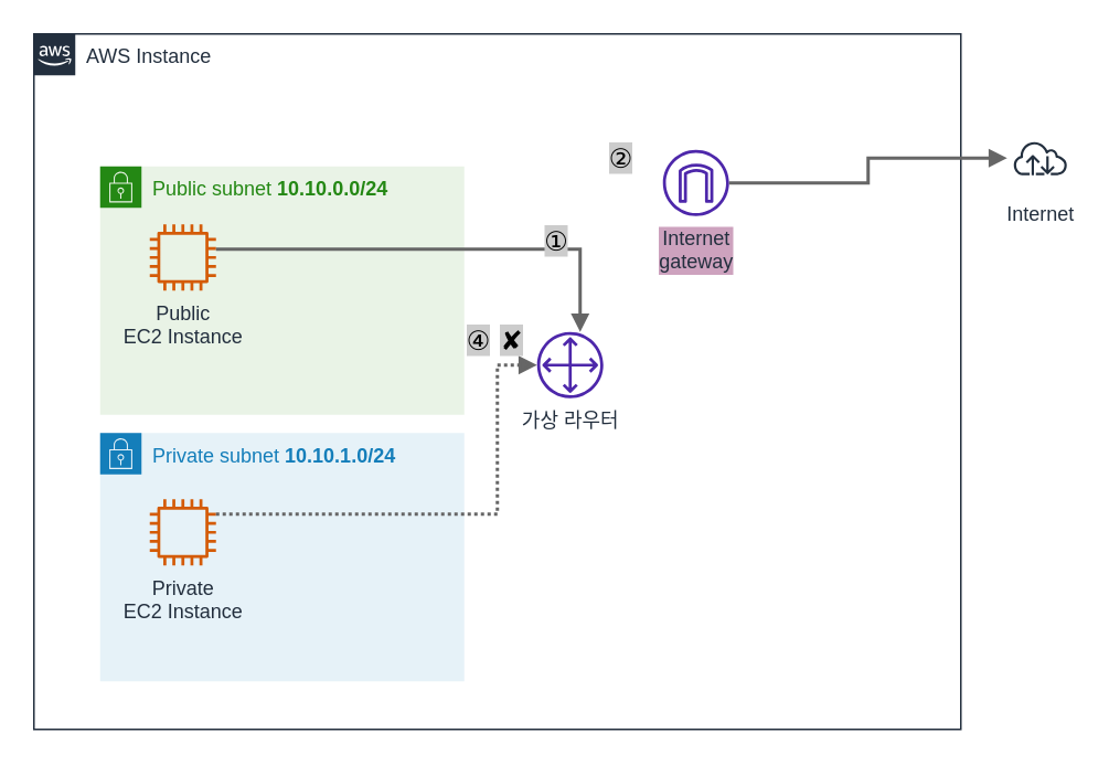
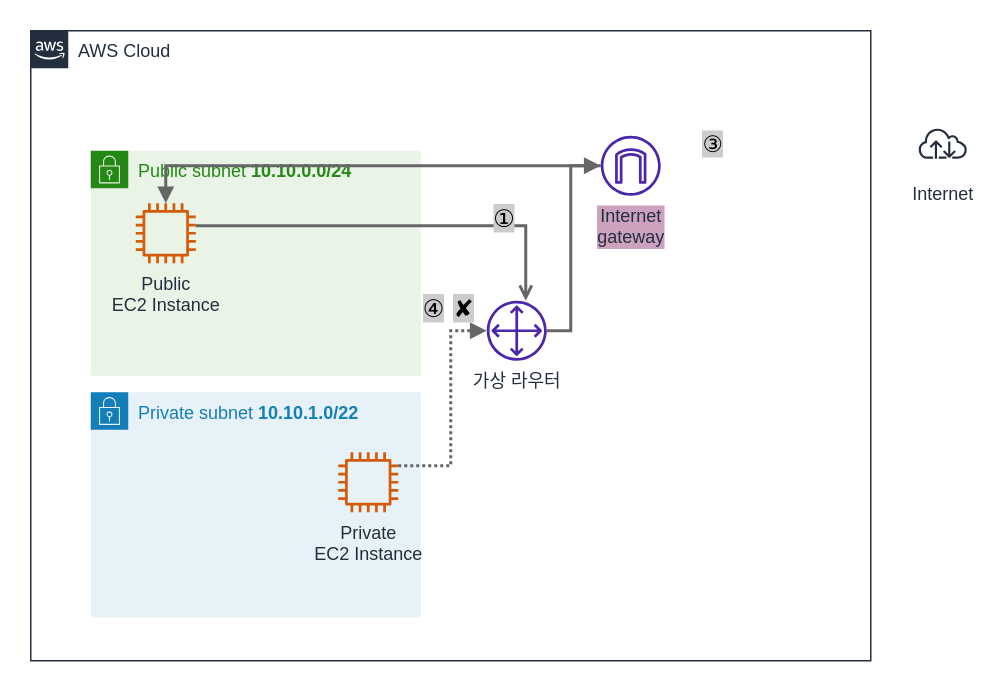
  <mxCell id="0" />
  <mxCell id="1" parent="0" />
- <mxCell id="2" value="AWS Instance" style="points=[[0,0],[0.25,0],[0.5,0],[0.75,0],[1,0],[1,0.25],[1,0.5],[1,0.75],[1,1],[0.75,1],[0.5,1],[0.25,1],[0,1],[0,0.75],[0,0.5],[0,0.25]];outlineConnect=0;gradientColor=none;html=1;whiteSpace=wrap;fontSize=12;fontStyle=0;container=1;pointerEvents=0;collapsible=0;recursiveResize=0;shape=mxgraph.aws4.group;grIcon=mxgraph.aws4.group_aws_cloud_alt;strokeColor=#232F3E;fillColor=none;verticalAlign=top;align=left;spacingLeft=30;fontColor=#232F3E;dashed=0;" parent="1" vertex="1"><mxGeometry x="20" y="20" width="560" height="420" as="geometry" /></mxCell>
+ <mxCell id="2" value="AWS Cloud" style="points=[[0,0],[0.25,0],[0.5,0],[0.75,0],[1,0],[1,0.25],[1,0.5],[1,0.75],[1,1],[0.75,1],[0.5,1],[0.25,1],[0,1],[0,0.75],[0,0.5],[0,0.25]];outlineConnect=0;gradientColor=none;html=1;whiteSpace=wrap;fontSize=12;fontStyle=0;container=1;pointerEvents=0;collapsible=0;recursiveResize=0;shape=mxgraph.aws4.group;grIcon=mxgraph.aws4.group_aws_cloud_alt;strokeColor=#232F3E;fillColor=none;verticalAlign=top;align=left;spacingLeft=30;fontColor=#232F3E;dashed=0;" parent="1" vertex="1"><mxGeometry x="20" y="20" width="560" height="420" as="geometry" /></mxCell>
  <mxCell id="3" value="Public subnet &lt;b&gt;10.10.0.0/24&lt;/b&gt;" style="points=[[0,0],[0.25,0],[0.5,0],[0.75,0],[1,0],[1,0.25],[1,0.5],[1,0.75],[1,1],[0.75,1],[0.5,1],[0.25,1],[0,1],[0,0.75],[0,0.5],[0,0.25]];outlineConnect=0;gradientColor=none;html=1;whiteSpace=wrap;fontSize=12;fontStyle=0;container=1;pointerEvents=0;collapsible=0;recursiveResize=0;shape=mxgraph.aws4.group;grIcon=mxgraph.aws4.group_security_group;grStroke=0;strokeColor=#248814;fillColor=#E9F3E6;verticalAlign=top;align=left;spacingLeft=30;fontColor=#248814;dashed=0;" parent="2" vertex="1"><mxGeometry x="40" y="80" width="220" height="150" as="geometry" /></mxCell>
  <mxCell id="4" value="Public&lt;br&gt;EC2 Instance" style="sketch=0;outlineConnect=0;fontColor=#232F3E;gradientColor=none;fillColor=#D45B07;strokeColor=none;dashed=0;verticalLabelPosition=bottom;verticalAlign=top;align=center;html=1;fontSize=12;fontStyle=0;aspect=fixed;pointerEvents=1;shape=mxgraph.aws4.instance2;" parent="3" vertex="1"><mxGeometry x="30" y="35" width="40" height="40" as="geometry" /></mxCell>
- <mxCell id="5" value="Private subnet &lt;b&gt;10.10.1.0/24&lt;/b&gt;" style="points=[[0,0],[0.25,0],[0.5,0],[0.75,0],[1,0],[1,0.25],[1,0.5],[1,0.75],[1,1],[0.75,1],[0.5,1],[0.25,1],[0,1],[0,0.75],[0,0.5],[0,0.25]];outlineConnect=0;gradientColor=none;html=1;whiteSpace=wrap;fontSize=12;fontStyle=0;container=1;pointerEvents=0;collapsible=0;recursiveResize=0;shape=mxgraph.aws4.group;grIcon=mxgraph.aws4.group_security_group;grStroke=0;strokeColor=#147EBA;fillColor=#E6F2F8;verticalAlign=top;align=left;spacingLeft=30;fontColor=#147EBA;dashed=0;" parent="2" vertex="1"><mxGeometry x="40" y="241" width="220" height="150" as="geometry" /></mxCell>
- <mxCell id="6" value="Private&lt;br&gt;EC2 Instance" style="sketch=0;outlineConnect=0;fontColor=#232F3E;gradientColor=none;fillColor=#D45B07;strokeColor=none;dashed=0;verticalLabelPosition=bottom;verticalAlign=top;align=center;html=1;fontSize=12;fontStyle=0;aspect=fixed;pointerEvents=1;shape=mxgraph.aws4.instance2;" parent="5" vertex="1"><mxGeometry x="30" y="40" width="40" height="40" as="geometry" /></mxCell>
+ <mxCell id="5" value="Private subnet &lt;b&gt;10.10.1.0/22&lt;/b&gt;" style="points=[[0,0],[0.25,0],[0.5,0],[0.75,0],[1,0],[1,0.25],[1,0.5],[1,0.75],[1,1],[0.75,1],[0.5,1],[0.25,1],[0,1],[0,0.75],[0,0.5],[0,0.25]];outlineConnect=0;gradientColor=none;html=1;whiteSpace=wrap;fontSize=12;fontStyle=0;container=1;pointerEvents=0;collapsible=0;recursiveResize=0;shape=mxgraph.aws4.group;grIcon=mxgraph.aws4.group_security_group;grStroke=0;strokeColor=#147EBA;fillColor=#E6F2F8;verticalAlign=top;align=left;spacingLeft=30;fontColor=#147EBA;dashed=0;" parent="2" vertex="1"><mxGeometry x="40" y="241" width="220" height="150" as="geometry" /></mxCell>
+ <mxCell id="6" value="Private&lt;br&gt;EC2 Instance" style="sketch=0;outlineConnect=0;fontColor=#232F3E;gradientColor=none;fillColor=#D45B07;strokeColor=none;dashed=0;verticalLabelPosition=bottom;verticalAlign=top;align=center;html=1;fontSize=12;fontStyle=0;aspect=fixed;pointerEvents=1;shape=mxgraph.aws4.instance2;" parent="5" vertex="1"><mxGeometry x="165" y="40" width="40" height="40" as="geometry" /></mxCell>
+ <mxCell id="7" style="edgeStyle=orthogonalEdgeStyle;rounded=0;orthogonalLoop=1;jettySize=auto;html=1;strokeWidth=2;endArrow=block;endFill=1;fillColor=#f5f5f5;strokeColor=#666666;" parent="2" source="9" target="8" edge="1"><mxGeometry relative="1" as="geometry"><Array as="points"><mxPoint x="360" y="200" /><mxPoint x="360" y="90" /></Array></mxGeometry></mxCell>
  <mxCell id="8" value="Internet&lt;br&gt;gateway" style="sketch=0;outlineConnect=0;fontColor=#232F3E;gradientColor=none;fillColor=#4D27AA;strokeColor=none;dashed=0;verticalLabelPosition=bottom;verticalAlign=top;align=center;html=1;fontSize=12;fontStyle=0;aspect=fixed;pointerEvents=1;shape=mxgraph.aws4.internet_gateway;rounded=0;shadow=0;labelBackgroundColor=#CDA2BE;" parent="2" vertex="1"><mxGeometry x="380" y="70" width="40" height="40" as="geometry" /></mxCell>
  <mxCell id="9" value="가상 라우터" style="sketch=0;outlineConnect=0;fontColor=#232F3E;gradientColor=none;fillColor=#4D27AA;strokeColor=none;dashed=0;verticalLabelPosition=bottom;verticalAlign=top;align=center;html=1;fontSize=12;fontStyle=0;aspect=fixed;pointerEvents=1;shape=mxgraph.aws4.customer_gateway;labelBackgroundColor=default;" parent="2" vertex="1"><mxGeometry x="304" y="180" width="40" height="40" as="geometry" /></mxCell>
- <mxCell id="10" style="edgeStyle=orthogonalEdgeStyle;rounded=0;orthogonalLoop=1;jettySize=auto;html=1;strokeWidth=2;endArrow=block;endFill=1;fillColor=#f5f5f5;strokeColor=#666666;" parent="2" source="4" target="9" edge="1"><mxGeometry relative="1" as="geometry"><Array as="points"><mxPoint x="330" y="130" /></Array></mxGeometry></mxCell>
+ <mxCell id="10" style="edgeStyle=orthogonalEdgeStyle;rounded=0;orthogonalLoop=1;jettySize=auto;html=1;strokeWidth=2;endArrow=open;endFill=1;fillColor=#f5f5f5;strokeColor=#666666;" parent="2" source="4" target="9" edge="1"><mxGeometry relative="1" as="geometry"><Array as="points"><mxPoint x="330" y="130" /></Array></mxGeometry></mxCell>
  <mxCell id="11" style="edgeStyle=orthogonalEdgeStyle;rounded=0;orthogonalLoop=1;jettySize=auto;html=1;strokeWidth=2;dashed=1;dashPattern=1 1;endArrow=block;endFill=1;fillColor=#f5f5f5;strokeColor=#666666;" parent="2" source="6" target="9" edge="1"><mxGeometry relative="1" as="geometry"><Array as="points"><mxPoint x="280" y="290" /><mxPoint x="280" y="200" /></Array></mxGeometry></mxCell>
  <mxCell id="12" value="①" style="text;html=1;strokeColor=none;fillColor=none;align=center;verticalAlign=middle;whiteSpace=wrap;rounded=0;labelBackgroundColor=#CCCCCC;fontSize=16;" parent="2" vertex="1"><mxGeometry x="304" y="110" width="24" height="30" as="geometry" /></mxCell>
- <mxCell id="13" value="②" style="text;html=1;strokeColor=none;fillColor=none;align=center;verticalAlign=middle;whiteSpace=wrap;rounded=0;labelBackgroundColor=#CCCCCC;fontSize=16;" parent="2" vertex="1"><mxGeometry x="340" y="60" width="30" height="30" as="geometry" /></mxCell>
+ <mxCell id="14" value="③" style="text;html=1;strokeColor=none;fillColor=none;align=center;verticalAlign=middle;whiteSpace=wrap;rounded=0;labelBackgroundColor=#CCCCCC;fontSize=15;fontStyle=0" parent="2" vertex="1"><mxGeometry x="440" y="65" width="30" height="20" as="geometry" /></mxCell>
  <mxCell id="15" value="④" style="text;html=1;strokeColor=none;fillColor=none;align=center;verticalAlign=middle;whiteSpace=wrap;rounded=0;labelBackgroundColor=#CCCCCC;fontSize=16;" parent="2" vertex="1"><mxGeometry x="252" y="170" width="34" height="30" as="geometry" /></mxCell>
  <mxCell id="16" value="✘" style="text;html=1;strokeColor=none;fillColor=none;align=center;verticalAlign=middle;whiteSpace=wrap;rounded=0;labelBackgroundColor=#CCCCCC;fontSize=16;" parent="2" vertex="1"><mxGeometry x="274" y="175" width="30" height="20" as="geometry" /></mxCell>
  <mxCell id="17" value="Internet" style="sketch=0;outlineConnect=0;fontColor=#232F3E;gradientColor=none;strokeColor=#232F3E;fillColor=#ffffff;dashed=0;verticalLabelPosition=bottom;verticalAlign=top;align=center;html=1;fontSize=12;fontStyle=0;aspect=fixed;shape=mxgraph.aws4.resourceIcon;resIcon=mxgraph.aws4.internet;labelBackgroundColor=default;" parent="1" vertex="1"><mxGeometry x="608" y="75" width="40" height="40" as="geometry" /></mxCell>
- <mxCell id="18" style="edgeStyle=orthogonalEdgeStyle;rounded=0;orthogonalLoop=1;jettySize=auto;html=1;strokeWidth=2;endArrow=block;endFill=1;fillColor=#f5f5f5;strokeColor=#666666;" parent="1" source="8" target="17" edge="1"><mxGeometry relative="1" as="geometry" /></mxCell>
+ <mxCell id="18" style="edgeStyle=orthogonalEdgeStyle;rounded=0;orthogonalLoop=1;jettySize=auto;html=1;strokeWidth=2;endArrow=block;endFill=1;fillColor=#f5f5f5;strokeColor=#666666;" parent="1" source="8" target="4" edge="1"><mxGeometry relative="1" as="geometry" /></mxCell>
